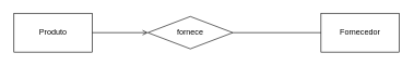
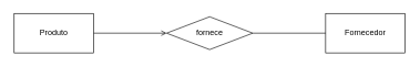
  <mxCell id="0" />
  <mxCell id="1" parent="0" />
  <mxCell id="2" value="&lt;div&gt;Produto&lt;/div&gt;" style="rounded=0;whiteSpace=wrap;html=1;" vertex="1" parent="1"><mxGeometry x="20" y="20" width="120" height="60" as="geometry" /></mxCell>
- <mxCell id="3" value="fornece" style="rhombus;whiteSpace=wrap;html=1;" vertex="1" parent="1"><mxGeometry x="225" y="25" width="130" height="50" as="geometry" /></mxCell>
+ <mxCell id="3" value="fornece" style="rhombus;whiteSpace=wrap;html=1;" vertex="1" parent="1"><mxGeometry x="250" y="25" width="130" height="50" as="geometry" /></mxCell>
  <mxCell id="4" value="Fornecedor" style="rounded=0;whiteSpace=wrap;html=1;" vertex="1" parent="1"><mxGeometry x="490" y="20" width="120" height="60" as="geometry" /></mxCell>
  <mxCell id="5" value="" style="endArrow=open;html=1;rounded=0;entryX=0;entryY=0.5;entryDx=0;entryDy=0;" edge="1" parent="1" source="2" target="3"><mxGeometry width="50" height="50" relative="1" as="geometry"><mxPoint x="140" y="100" as="sourcePoint" /><mxPoint x="210.711" y="50" as="targetPoint" /></mxGeometry></mxCell>
  <mxCell id="6" value="" style="endArrow=none;html=1;rounded=0;entryX=0;entryY=0.5;entryDx=0;entryDy=0;" edge="1" parent="1" source="3" target="4"><mxGeometry width="50" height="50" relative="1" as="geometry"><mxPoint x="380" y="100" as="sourcePoint" /><mxPoint x="450.711" y="50" as="targetPoint" /></mxGeometry></mxCell>
